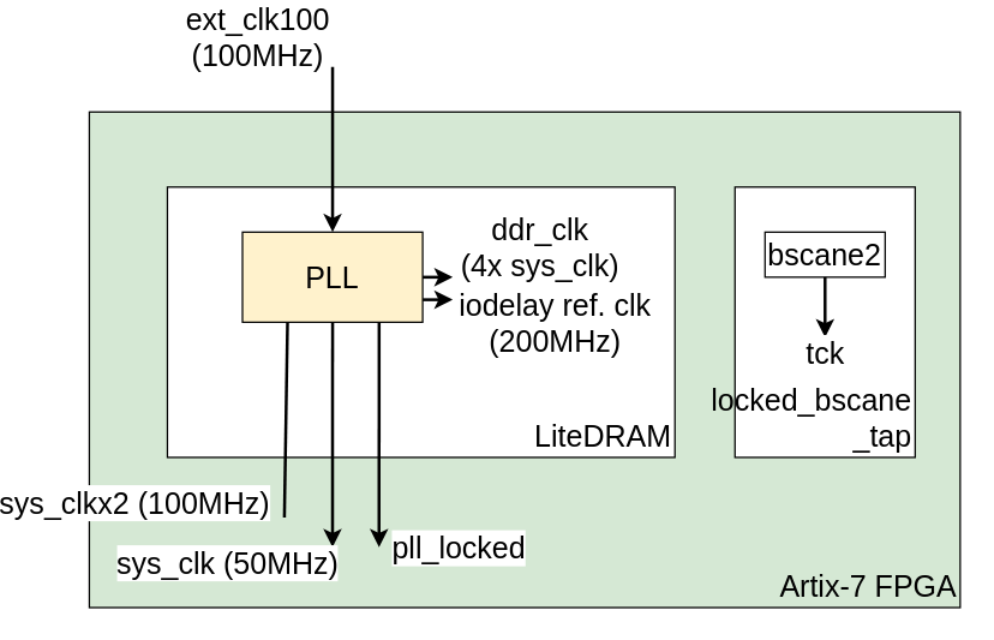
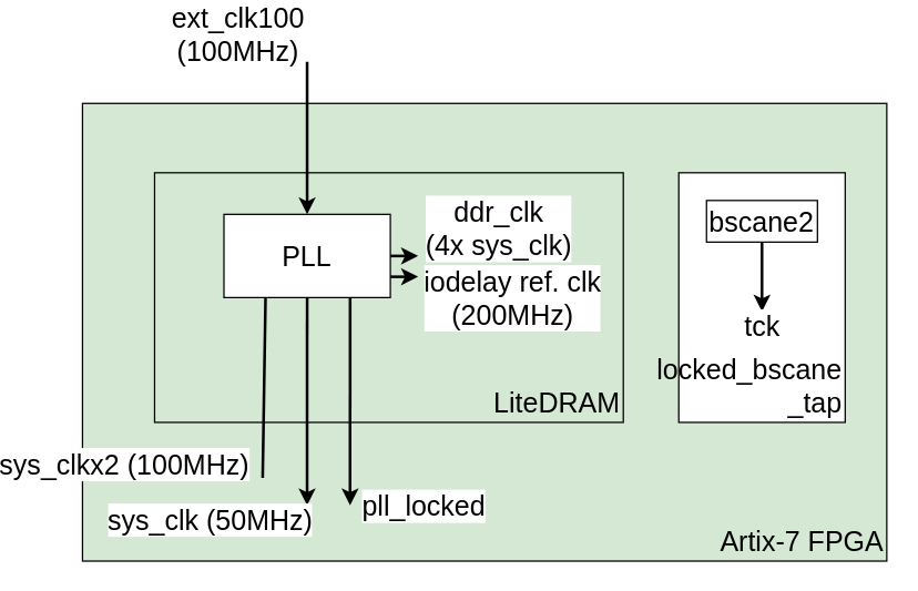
  <mxCell id="0" />
  <mxCell id="1" parent="0" />
  <mxCell id="2" value="Artix-7 FPGA" style="rounded=0;whiteSpace=wrap;html=1;fontSize=20;verticalAlign=bottom;align=right;fillColor=#d5e8d4;" parent="1" vertex="1"><mxGeometry x="20" y="50" width="580" height="330" as="geometry" /></mxCell>
- <mxCell id="3" value="LiteDRAM" style="rounded=0;whiteSpace=wrap;html=1;fontSize=20;align=right;verticalAlign=bottom;" parent="1" vertex="1"><mxGeometry x="72" y="100" width="338" height="180" as="geometry" /></mxCell>
- <mxCell id="4" value="PLL" style="rounded=0;whiteSpace=wrap;html=1;fontSize=20;fillColor=#fff2cc;" parent="1" vertex="1"><mxGeometry x="122" y="130" width="120" height="60" as="geometry" /></mxCell>
+ <mxCell id="3" value="LiteDRAM" style="rounded=0;whiteSpace=wrap;html=1;fontSize=20;align=right;verticalAlign=bottom;fillColor=#d5e8d4;" parent="1" vertex="1"><mxGeometry x="72" y="100" width="338" height="180" as="geometry" /></mxCell>
+ <mxCell id="4" value="PLL" style="rounded=0;whiteSpace=wrap;html=1;fontSize=20;" parent="1" vertex="1"><mxGeometry x="122" y="130" width="120" height="60" as="geometry" /></mxCell>
  <mxCell id="5" value="ext_clk100&lt;br&gt;(100MHz)" style="endArrow=classic;html=1;rounded=1;fontSize=20;strokeWidth=2;" parent="1" target="4" edge="1"><mxGeometry x="-1" y="-54" width="50" height="50" relative="1" as="geometry"><mxPoint x="182" y="20" as="sourcePoint" /><mxPoint x="62" y="-40" as="targetPoint" /><mxPoint x="4" y="-20" as="offset" /></mxGeometry></mxCell>
  <mxCell id="6" value="sys_clk (50MHz)" style="endArrow=classic;html=1;rounded=1;fontSize=20;strokeWidth=2;exitX=0.5;exitY=1;exitDx=0;exitDy=0;entryX=0.362;entryY=0.69;entryDx=0;entryDy=0;entryPerimeter=0;" parent="1" source="4" edge="1"><mxGeometry x="1" y="-71" width="50" height="50" relative="1" as="geometry"><mxPoint x="-78" y="400" as="sourcePoint" /><mxPoint x="181.96" y="339.8" as="targetPoint" /><mxPoint x="1" y="10" as="offset" /></mxGeometry></mxCell>
  <mxCell id="7" value="pll_locked" style="endArrow=classic;html=1;rounded=1;fontSize=20;strokeWidth=2;exitX=0.5;exitY=1;exitDx=0;exitDy=0;entryX=0.362;entryY=0.69;entryDx=0;entryDy=0;entryPerimeter=0;align=left;" parent="1" edge="1"><mxGeometry x="1" y="7" width="50" height="50" relative="1" as="geometry"><mxPoint x="213" y="190" as="sourcePoint" /><mxPoint x="212.96" y="339.8" as="targetPoint" /><mxPoint as="offset" /></mxGeometry></mxCell>
  <mxCell id="8" value="locked_bscane&lt;br&gt;_tap" style="rounded=0;whiteSpace=wrap;html=1;fontSize=20;verticalAlign=bottom;align=right;" parent="1" vertex="1"><mxGeometry x="450" y="100" width="120" height="180" as="geometry" /></mxCell>
- <mxCell id="9" value="bscane2" style="rounded=0;whiteSpace=wrap;html=1;fontSize=20;" parent="1" vertex="1"><mxGeometry x="470" y="130" width="80" height="30" as="geometry" /></mxCell>
+ <mxCell id="9" value="bscane2" style="rounded=0;whiteSpace=wrap;html=1;fontSize=20;" parent="1" vertex="1"><mxGeometry x="470" y="120" width="80" height="30" as="geometry" /></mxCell>
  <mxCell id="10" value="tck" style="endArrow=classic;html=1;rounded=1;fontSize=20;strokeWidth=2;exitX=0.5;exitY=1;exitDx=0;exitDy=0;entryX=0.5;entryY=0.556;entryDx=0;entryDy=0;entryPerimeter=0;" parent="1" source="9" target="8" edge="1"><mxGeometry x="1" y="10" width="50" height="50" relative="1" as="geometry"><mxPoint x="-90" y="260" as="sourcePoint" /><mxPoint x="-40" y="210" as="targetPoint" /><mxPoint x="-10" y="10" as="offset" /></mxGeometry></mxCell>
  <mxCell id="11" value="ddr_clk&lt;br&gt;(4x sys_clk)" style="endArrow=classic;html=1;rounded=1;fontSize=20;strokeWidth=2;exitX=1;exitY=0.5;exitDx=0;exitDy=0;" parent="1" source="4" edge="1"><mxGeometry x="1" y="61" width="50" height="50" relative="1" as="geometry"><mxPoint x="272" y="180" as="sourcePoint" /><mxPoint x="262" y="160" as="targetPoint" /><mxPoint x="58" y="41" as="offset" /></mxGeometry></mxCell>
  <mxCell id="12" value="iodelay ref. clk&lt;br&gt;(200MHz)" style="endArrow=classic;html=1;rounded=1;fontSize=20;strokeWidth=2;exitX=1;exitY=0.75;exitDx=0;exitDy=0;" parent="1" source="4" edge="1"><mxGeometry x="1" y="-70" width="50" height="50" relative="1" as="geometry"><mxPoint x="282" y="240" as="sourcePoint" /><mxPoint x="262" y="175" as="targetPoint" /><mxPoint x="68" y="-55" as="offset" /></mxGeometry></mxCell>
  <mxCell id="13" value="sys_clkx2 (100MHz)" style="endArrow=none;html=1;rounded=1;fontSize=20;strokeWidth=2;exitX=0.25;exitY=1;exitDx=0;exitDy=0;entryX=0.224;entryY=0.818;entryDx=0;entryDy=0;entryPerimeter=0;" edge="1" parent="1" source="4" target="2"><mxGeometry x="0.872" y="-100" width="50" height="50" relative="1" as="geometry"><mxPoint x="192" y="200" as="sourcePoint" /><mxPoint x="191.96" y="349.8" as="targetPoint" /><mxPoint as="offset" /></mxGeometry></mxCell>
